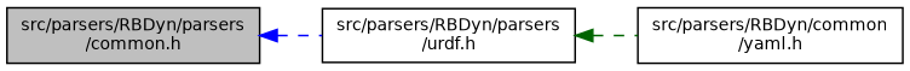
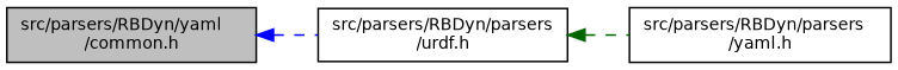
  digraph {
    rankdir=LR
    node [color=black fillcolor=white fontname=Helvetica fontsize=10 shape=record style=filled]
    edge [dir=back fontname=Helvetica fontsize=10 labelfontname=Helvetica labelfontsize=10 style=dashed]
-   n1 [fillcolor=grey75 fontcolor=black height=0.2 label="src/parsers/RBDyn/parsers\l/common.h" width=0.4]
+   n1 [fillcolor=grey75 fontcolor=black height=0.2 label="src/parsers/RBDyn/yaml\l/common.h" width=0.4]
    n2 [height=0.2 label="src/parsers/RBDyn/parsers\l/urdf.h" width=0.4]
-   n3 [height=0.2 label="src/parsers/RBDyn/common\l/yaml.h" width=0.4]
+   n3 [height=0.2 label="src/parsers/RBDyn/parsers\l/yaml.h" width=0.4]
    n1 -> n2 [color=blue]
    n2 -> n3 [color=darkgreen]
  }
